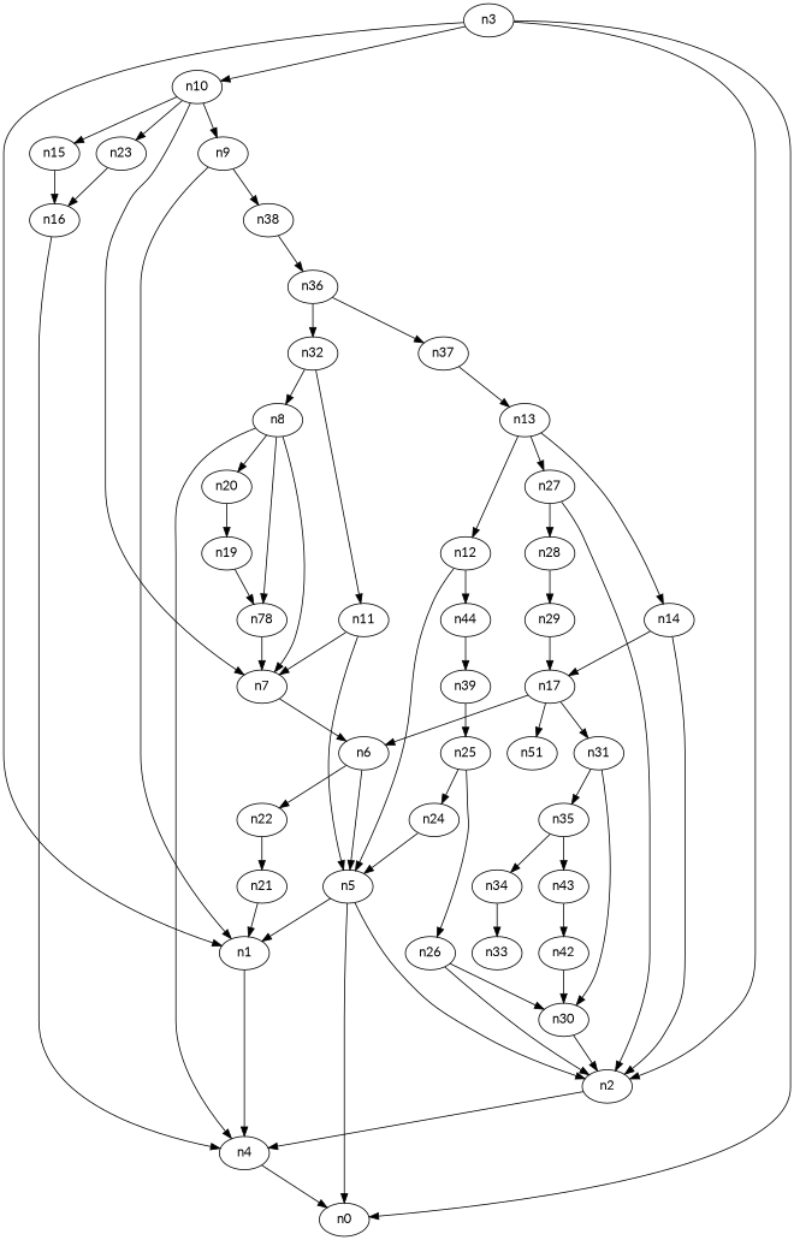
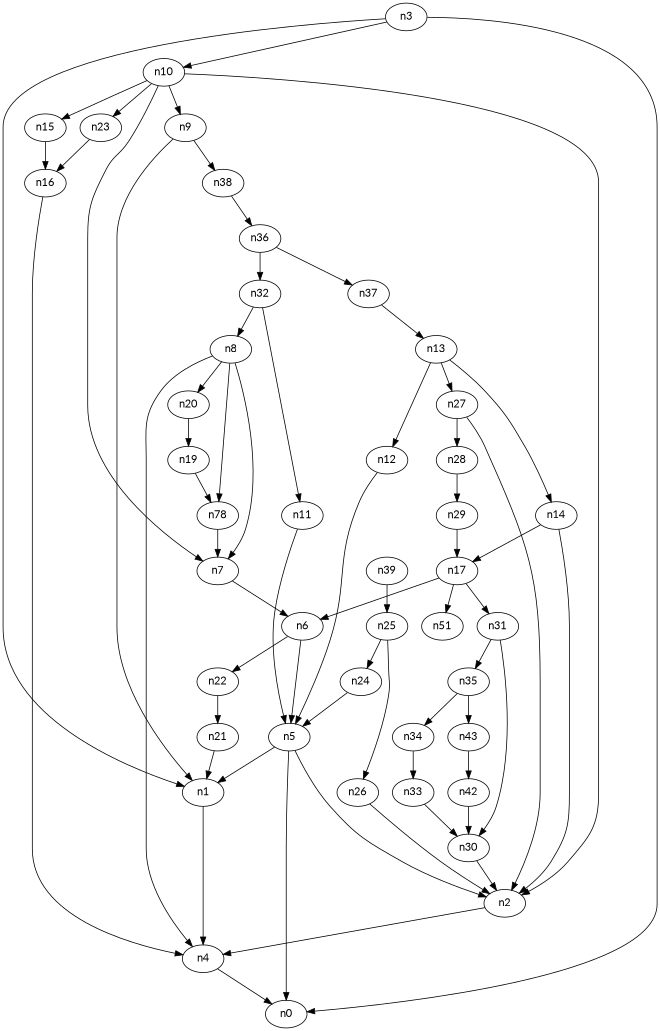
  digraph {
    fontname=Lato
    node [fontname=Lato]
    edge [fontname=Lato]
    n1
    n4
    n0
    n2
    n3
    n10
    n7
    n9
    n15
    n23
    n6
    n38
    n16
    n5
    n22
    n21
    n8
    n18 [label=n78]
    n20
    n19
    n36
    n32
    n37
    n11
    n12
-   n44
    n39
    n25
    n13
    n14
    n27
    n17
    n28
    n31
    n41 [label=n51]
    n29
    n30
    n35
    n34
    n43
    n24
    n26
    n33
    n42
    n1 -> n4
    n4 -> n0
    n2 -> n4
    n3 -> n1
    n3 -> n0
-   n3 -> n2
+   n10 -> n2
    n3 -> n10
    n10 -> n7
    n10 -> n9
    n10 -> n15
    n10 -> n23
    n7 -> n6
    n9 -> n1
    n9 -> n38
    n15 -> n16
    n23 -> n16
    n6 -> n5
    n6 -> n22
    n38 -> n36
    n16 -> n4
    n5 -> n1
    n5 -> n0
    n5 -> n2
    n22 -> n21
    n21 -> n1
    n8 -> n4
    n8 -> n7
    n8 -> n18
    n8 -> n20
    n18 -> n7
    n20 -> n19
    n19 -> n18
    n36 -> n32
    n36 -> n37
    n32 -> n8
    n32 -> n11
    n37 -> n13
-   n11 -> n7
    n11 -> n5
    n12 -> n5
-   n12 -> n44
-   n44 -> n39
    n39 -> n25
    n25 -> n24
    n25 -> n26
    n13 -> n12
    n13 -> n14
    n13 -> n27
    n14 -> n2
    n14 -> n17
    n27 -> n2
    n27 -> n28
    n17 -> n6
    n17 -> n31
    n17 -> n41
    n28 -> n29
    n31 -> n30
    n31 -> n35
    n29 -> n17
    n30 -> n2
    n35 -> n34
    n35 -> n43
    n34 -> n33
    n43 -> n42
    n24 -> n5
    n26 -> n2
-   n26 -> n30
+   n33 -> n30
    n42 -> n30
  }
